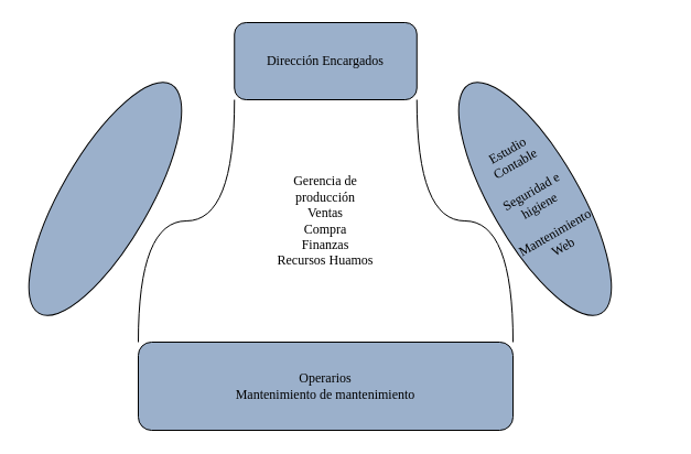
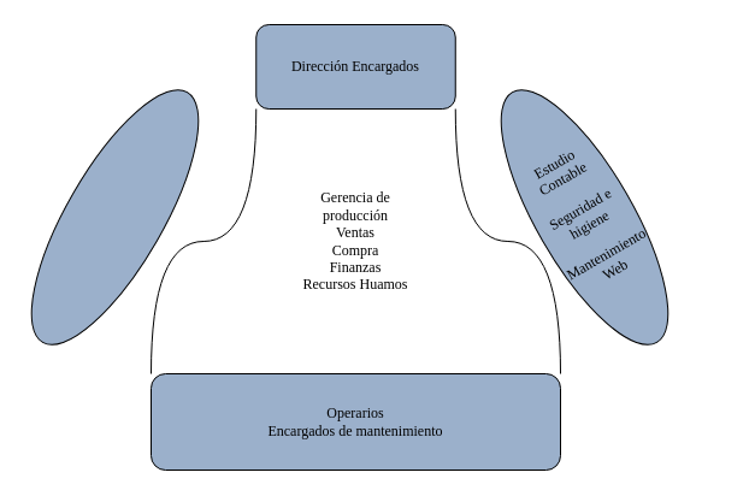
  <mxCell id="0" />
  <mxCell id="1" parent="0" />
  <mxCell id="2" style="edgeStyle=orthogonalEdgeStyle;rounded=0;orthogonalLoop=1;jettySize=auto;html=1;exitX=1;exitY=1;exitDx=0;exitDy=0;entryX=1;entryY=0;entryDx=0;entryDy=0;curved=1;endArrow=none;endFill=0;strokeColor=#FFFFFF;" edge="1" parent="1" source="6" target="7"><mxGeometry relative="1" as="geometry" /></mxCell>
  <mxCell id="3" style="edgeStyle=orthogonalEdgeStyle;rounded=0;orthogonalLoop=1;jettySize=auto;html=1;exitX=0;exitY=1;exitDx=0;exitDy=0;entryX=0;entryY=0;entryDx=0;entryDy=0;endArrow=none;endFill=0;curved=1;strokeColor=#FFFFFF;" edge="1" parent="1" source="6" target="7"><mxGeometry relative="1" as="geometry" /></mxCell>
  <mxCell id="4" style="edgeStyle=orthogonalEdgeStyle;rounded=0;orthogonalLoop=1;jettySize=auto;html=1;exitX=0;exitY=1;exitDx=0;exitDy=0;entryX=0;entryY=0;entryDx=0;entryDy=0;curved=1;endArrow=none;endFill=0;" edge="1" parent="1" source="6" target="7"><mxGeometry relative="1" as="geometry" /></mxCell>
  <mxCell id="5" style="edgeStyle=orthogonalEdgeStyle;rounded=0;orthogonalLoop=1;jettySize=auto;html=1;exitX=1;exitY=1;exitDx=0;exitDy=0;entryX=1;entryY=0;entryDx=0;entryDy=0;curved=1;endArrow=none;endFill=0;" edge="1" parent="1" source="6" target="7"><mxGeometry relative="1" as="geometry" /></mxCell>
  <mxCell id="6" value="&lt;font face=&quot;Times New Roman&quot;&gt;Dirección Encargados&lt;/font&gt;" style="rounded=1;whiteSpace=wrap;html=1;fillColor=#9bb0cb;strokeColor=#000000;" vertex="1" parent="1"><mxGeometry x="177.25" y="20" width="165.5" height="70" as="geometry" /></mxCell>
- <mxCell id="7" value="&lt;font face=&quot;Times New Roman&quot;&gt;Operarios&lt;br&gt;Mantenimiento de mantenimiento&lt;br&gt;&lt;/font&gt;" style="rounded=1;whiteSpace=wrap;html=1;fillColor=#9bb0cb;strokeColor=#000000;" vertex="1" parent="1"><mxGeometry x="90" y="310" width="340" height="80" as="geometry" /></mxCell>
+ <mxCell id="7" value="&lt;font face=&quot;Times New Roman&quot;&gt;Operarios&lt;br&gt;Encargados de mantenimiento&lt;br&gt;&lt;/font&gt;" style="rounded=1;whiteSpace=wrap;html=1;fillColor=#9bb0cb;strokeColor=#000000;" vertex="1" parent="1"><mxGeometry x="90" y="310" width="340" height="80" as="geometry" /></mxCell>
  <mxCell id="8" value="&lt;font face=&quot;Times New Roman&quot;&gt;Gerencia de producción&lt;br&gt;Ventas&lt;br&gt;Compra&lt;br&gt;Finanzas&lt;br&gt;Recursos Huamos&lt;br&gt;&lt;/font&gt;" style="text;html=1;align=center;verticalAlign=middle;whiteSpace=wrap;rounded=0;" vertex="1" parent="1"><mxGeometry x="207" y="140" width="106" height="120" as="geometry" /></mxCell>
  <mxCell id="9" value="" style="ellipse;whiteSpace=wrap;html=1;rotation=60;fillColor=#9bb0cb;strokeColor=#000000;fontColor=#ffffff;" vertex="1" parent="1"><mxGeometry x="330" y="140" width="240" height="80" as="geometry" /></mxCell>
  <mxCell id="10" value="" style="ellipse;whiteSpace=wrap;html=1;rotation=30;direction=south;fillColor=#9bb0cb;strokeColor=#000000;" vertex="1" parent="1"><mxGeometry x="20" y="60" width="80" height="240" as="geometry" /></mxCell>
  <mxCell id="11" value="&lt;font face=&quot;Times New Roman&quot;&gt;Estudio Contable&lt;br&gt;&lt;br&gt;Seguridad e higiene&lt;br&gt;&lt;br&gt;Mantenimiento&lt;br&gt;Web&lt;br&gt;&lt;/font&gt;" style="text;html=1;align=center;verticalAlign=middle;whiteSpace=wrap;rounded=0;rotation=-30;" vertex="1" parent="1"><mxGeometry x="411.5" y="125" width="77" height="110" as="geometry" /></mxCell>
